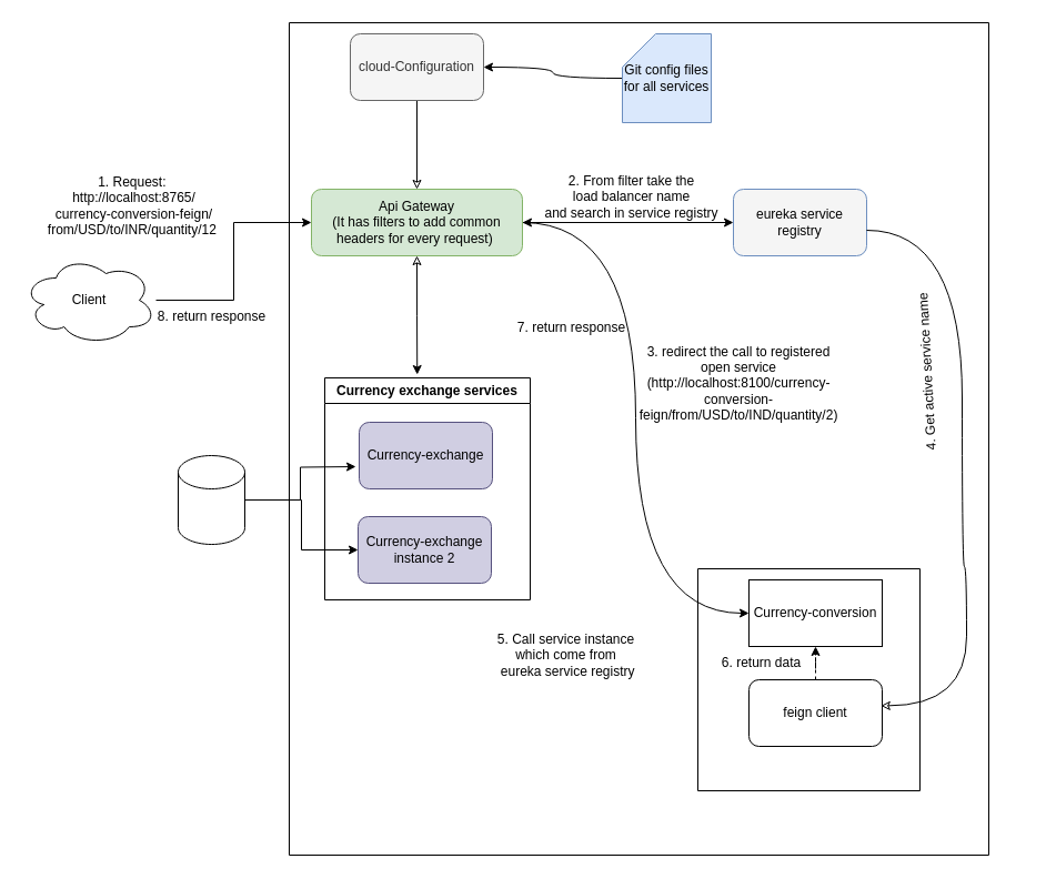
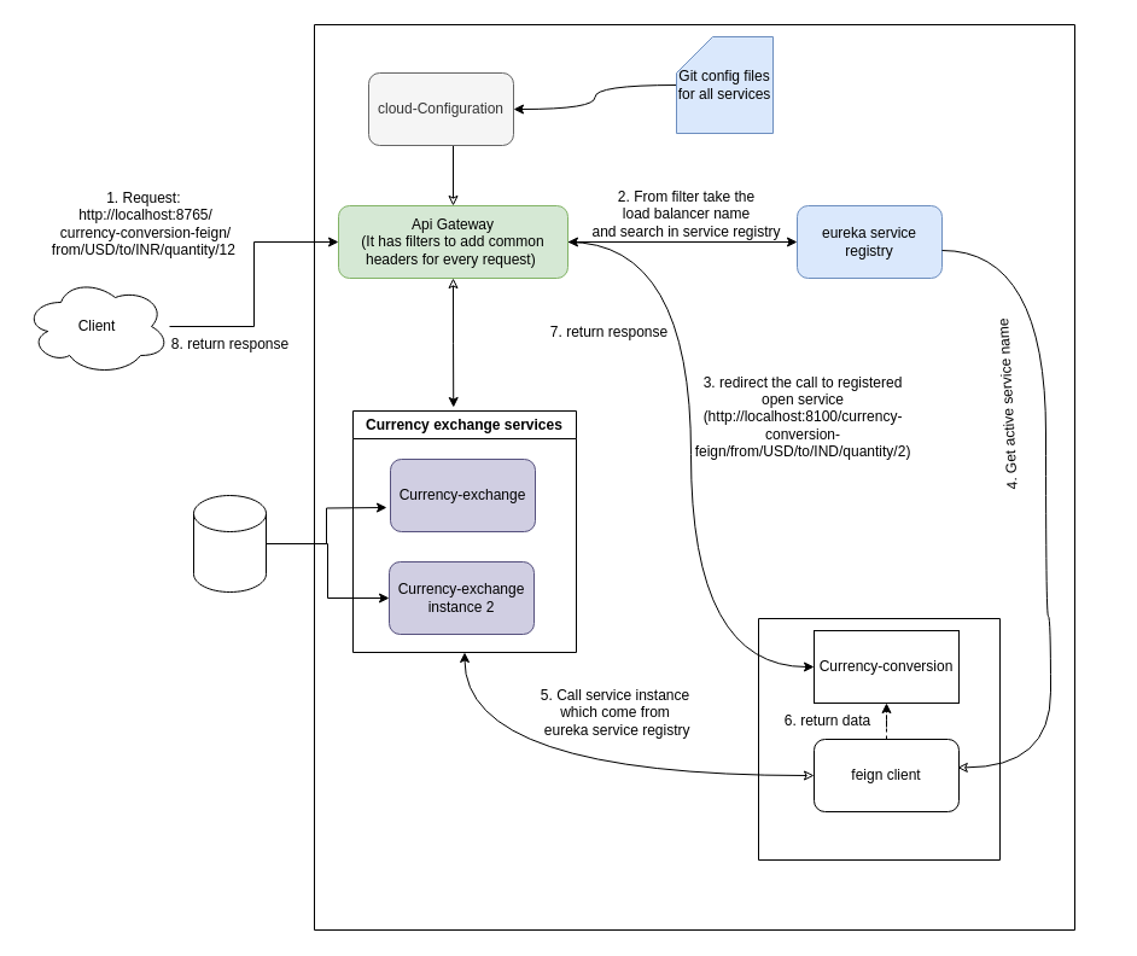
  <mxCell id="0" />
  <mxCell id="1" parent="0" />
  <mxCell id="2" style="edgeStyle=orthogonalEdgeStyle;rounded=0;orthogonalLoop=1;jettySize=auto;html=1;entryX=0;entryY=0.5;entryDx=0;entryDy=0;" edge="1" parent="1" source="3" target="7"><mxGeometry relative="1" as="geometry" /></mxCell>
  <mxCell id="3" value="Client" style="ellipse;shape=cloud;whiteSpace=wrap;html=1;" vertex="1" parent="1"><mxGeometry x="20" y="230" width="120" height="80" as="geometry" /></mxCell>
  <mxCell id="4" value="" style="swimlane;startSize=0;" vertex="1" parent="1"><mxGeometry x="260" y="20" width="630" height="750" as="geometry" /></mxCell>
  <mxCell id="5" style="edgeStyle=orthogonalEdgeStyle;rounded=0;orthogonalLoop=1;jettySize=auto;html=1;startArrow=classic;startFill=0;endArrow=none;endFill=0;" edge="1" parent="4" source="7" target="8"><mxGeometry relative="1" as="geometry"><Array as="points"><mxPoint x="115" y="70" /></Array></mxGeometry></mxCell>
  <mxCell id="6" style="edgeStyle=orthogonalEdgeStyle;rounded=0;orthogonalLoop=1;jettySize=auto;html=1;entryX=0;entryY=0.5;entryDx=0;entryDy=0;curved=1;" edge="1" parent="4" source="7" target="15"><mxGeometry relative="1" as="geometry" /></mxCell>
  <mxCell id="7" value="Api Gateway&lt;div&gt;(It has filters to add common headers for every request)&amp;nbsp;&lt;/div&gt;" style="rounded=1;whiteSpace=wrap;html=1;fillColor=#d5e8d4;strokeColor=#82b366;" vertex="1" parent="4"><mxGeometry x="20" y="150" width="190" height="60" as="geometry" /></mxCell>
- <mxCell id="8" value="cloud-Configuration" style="rounded=1;whiteSpace=wrap;html=1;fillColor=#f5f5f5;fontColor=#333333;strokeColor=#666666;" vertex="1" parent="4"><mxGeometry x="55" y="10" width="120" height="60" as="geometry" /></mxCell>
- <mxCell id="9" value="eureka service registry" style="rounded=1;whiteSpace=wrap;html=1;fillColor=#f5f5f5;strokeColor=#6c8ebf;" vertex="1" parent="4"><mxGeometry x="400" y="150" width="120" height="60" as="geometry" /></mxCell>
+ <mxCell id="8" value="cloud-Configuration" style="rounded=1;whiteSpace=wrap;html=1;fillColor=#f5f5f5;fontColor=#333333;strokeColor=#666666;" vertex="1" parent="4"><mxGeometry x="45" y="40" width="120" height="60" as="geometry" /></mxCell>
+ <mxCell id="9" value="eureka service registry" style="rounded=1;whiteSpace=wrap;html=1;fillColor=#dae8fc;strokeColor=#6c8ebf;" vertex="1" parent="4"><mxGeometry x="400" y="150" width="120" height="60" as="geometry" /></mxCell>
  <mxCell id="10" value="Currency-exchange" style="rounded=1;whiteSpace=wrap;html=1;fillColor=#d0cee2;strokeColor=#56517e;" vertex="1" parent="4"><mxGeometry x="63" y="360" width="120" height="60" as="geometry" /></mxCell>
  <mxCell id="11" style="edgeStyle=orthogonalEdgeStyle;rounded=0;orthogonalLoop=1;jettySize=auto;html=1;entryX=0.45;entryY=-0.015;entryDx=0;entryDy=0;entryPerimeter=0;startArrow=classic;startFill=0;curved=1;" edge="1" parent="4" source="7" target="22"><mxGeometry relative="1" as="geometry" /></mxCell>
  <mxCell id="12" value="" style="endArrow=classic;startArrow=classic;html=1;rounded=0;entryX=0;entryY=0.5;entryDx=0;entryDy=0;exitX=1;exitY=0.5;exitDx=0;exitDy=0;" edge="1" parent="4" source="7" target="9"><mxGeometry width="50" height="50" relative="1" as="geometry"><mxPoint x="130" y="250" as="sourcePoint" /><mxPoint x="180" y="200" as="targetPoint" /><Array as="points" /></mxGeometry></mxCell>
  <mxCell id="13" value="2. From filter take the&lt;div&gt;&amp;nbsp;load balancer name&amp;nbsp;&lt;/div&gt;&lt;div&gt;and search in service registry&lt;/div&gt;" style="text;html=1;align=center;verticalAlign=middle;resizable=0;points=[];autosize=1;strokeColor=none;fillColor=none;" vertex="1" parent="4"><mxGeometry x="218" y="127" width="180" height="60" as="geometry" /></mxCell>
  <mxCell id="14" value="" style="swimlane;startSize=0;" vertex="1" parent="4"><mxGeometry x="368" y="492" width="200" height="200" as="geometry" /></mxCell>
  <mxCell id="15" value="Currency-conversion" style="whiteSpace=wrap;html=1;rounded=0;" vertex="1" parent="14"><mxGeometry x="46" y="10" width="120" height="60" as="geometry" /></mxCell>
  <mxCell id="16" style="edgeStyle=orthogonalEdgeStyle;rounded=0;orthogonalLoop=1;jettySize=auto;html=1;dashed=1;" edge="1" parent="14" source="17" target="15"><mxGeometry relative="1" as="geometry" /></mxCell>
  <mxCell id="17" value="feign client" style="rounded=1;whiteSpace=wrap;html=1;" vertex="1" parent="14"><mxGeometry x="46" y="100" width="120" height="60" as="geometry" /></mxCell>
  <mxCell id="18" value="6. return data" style="text;html=1;align=center;verticalAlign=middle;resizable=0;points=[];autosize=1;strokeColor=none;fillColor=none;" vertex="1" parent="14"><mxGeometry x="12" y="70" width="90" height="30" as="geometry" /></mxCell>
  <mxCell id="19" style="edgeStyle=orthogonalEdgeStyle;rounded=0;orthogonalLoop=1;jettySize=auto;html=1;curved=1;startArrow=classic;startFill=0;endArrow=none;endFill=0;exitX=0.99;exitY=0.39;exitDx=0;exitDy=0;exitPerimeter=0;" edge="1" parent="4" source="17" target="9"><mxGeometry relative="1" as="geometry"><mxPoint x="586" y="187" as="targetPoint" /><mxPoint x="540" y="599" as="sourcePoint" /><Array as="points"><mxPoint x="610" y="615" /><mxPoint x="610" y="490" /><mxPoint x="606" y="490" /><mxPoint x="606" y="187" /></Array></mxGeometry></mxCell>
+ <mxCell id="20" style="edgeStyle=orthogonalEdgeStyle;rounded=0;orthogonalLoop=1;jettySize=auto;html=1;entryX=0.5;entryY=1;entryDx=0;entryDy=0;curved=1;startArrow=classic;startFill=0;" edge="1" parent="4" source="17" target="22"><mxGeometry relative="1" as="geometry" /></mxCell>
  <mxCell id="21" value="Currency-exchange&lt;div&gt;instance 2&lt;/div&gt;" style="rounded=1;whiteSpace=wrap;html=1;fillColor=#d0cee2;strokeColor=#56517e;" vertex="1" parent="4"><mxGeometry x="62" y="445" width="120" height="60" as="geometry" /></mxCell>
  <mxCell id="22" value="Currency exchange services" style="swimlane;whiteSpace=wrap;html=1;startSize=23;" vertex="1" parent="4"><mxGeometry x="32" y="320" width="185" height="200" as="geometry" /></mxCell>
  <mxCell id="23" style="edgeStyle=orthogonalEdgeStyle;rounded=0;orthogonalLoop=1;jettySize=auto;html=1;entryX=1;entryY=0.5;entryDx=0;entryDy=0;curved=1;" edge="1" parent="4" source="24" target="8"><mxGeometry relative="1" as="geometry" /></mxCell>
  <mxCell id="24" value="Git config files&lt;div&gt;for all services&lt;/div&gt;" style="shape=card;whiteSpace=wrap;html=1;fillColor=#dae8fc;strokeColor=#6c8ebf;" vertex="1" parent="4"><mxGeometry x="300" y="10" width="80" height="80" as="geometry" /></mxCell>
  <mxCell id="25" value="4. Get active service name" style="text;html=1;align=center;verticalAlign=middle;resizable=0;points=[];autosize=1;strokeColor=none;fillColor=none;rotation=-93;" vertex="1" parent="4"><mxGeometry x="490" y="300" width="170" height="30" as="geometry" /></mxCell>
  <mxCell id="26" value="5. Call service instance&lt;div&gt;which come from&lt;/div&gt;&lt;div&gt;&amp;nbsp;eureka service registry&lt;/div&gt;" style="text;html=1;align=center;verticalAlign=middle;resizable=0;points=[];autosize=1;strokeColor=none;fillColor=none;" vertex="1" parent="4"><mxGeometry x="174" y="540" width="150" height="60" as="geometry" /></mxCell>
  <mxCell id="27" value="3. redirect the call to registered open service (http://localhost:8100/currency-conversion-feign/from/USD/to/IND/quantity/2)" style="text;html=1;align=center;verticalAlign=middle;whiteSpace=wrap;rounded=0;" vertex="1" parent="4"><mxGeometry x="320" y="300" width="170" height="50" as="geometry" /></mxCell>
- <mxCell id="28" value="7. return response" style="text;html=1;align=center;verticalAlign=middle;resizable=0;points=[];autosize=1;strokeColor=none;fillColor=none;" vertex="1" parent="4"><mxGeometry x="194" y="260" width="120" height="30" as="geometry" /></mxCell>
+ <mxCell id="28" value="7. return response" style="text;html=1;align=center;verticalAlign=middle;resizable=0;points=[];autosize=1;strokeColor=none;fillColor=none;" vertex="1" parent="4"><mxGeometry x="184" y="240" width="120" height="30" as="geometry" /></mxCell>
  <mxCell id="29" value="1. Request:&amp;nbsp;&lt;div&gt;http://localhost:8765/&lt;/div&gt;&lt;div&gt;currency-conversion-feign/&lt;/div&gt;&lt;div&gt;from/USD/to/INR/quantity/12&amp;nbsp;&lt;/div&gt;" style="text;html=1;align=center;verticalAlign=middle;resizable=0;points=[];autosize=1;strokeColor=none;fillColor=none;" vertex="1" parent="1"><mxGeometry x="30" y="150" width="180" height="70" as="geometry" /></mxCell>
  <mxCell id="30" value="8. return response" style="text;html=1;align=center;verticalAlign=middle;resizable=0;points=[];autosize=1;strokeColor=none;fillColor=none;" vertex="1" parent="1"><mxGeometry x="130" y="270" width="120" height="30" as="geometry" /></mxCell>
  <mxCell id="31" style="edgeStyle=orthogonalEdgeStyle;rounded=0;orthogonalLoop=1;jettySize=auto;html=1;" edge="1" parent="1" source="33"><mxGeometry relative="1" as="geometry"><mxPoint x="320" y="420" as="targetPoint" /></mxGeometry></mxCell>
  <mxCell id="32" style="edgeStyle=orthogonalEdgeStyle;rounded=0;orthogonalLoop=1;jettySize=auto;html=1;entryX=0;entryY=0.5;entryDx=0;entryDy=0;" edge="1" parent="1" source="33" target="21"><mxGeometry relative="1" as="geometry" /></mxCell>
  <mxCell id="33" value="" style="shape=cylinder3;whiteSpace=wrap;html=1;boundedLbl=1;backgroundOutline=1;size=15;" vertex="1" parent="1"><mxGeometry x="160" y="410" width="60" height="80" as="geometry" /></mxCell>
